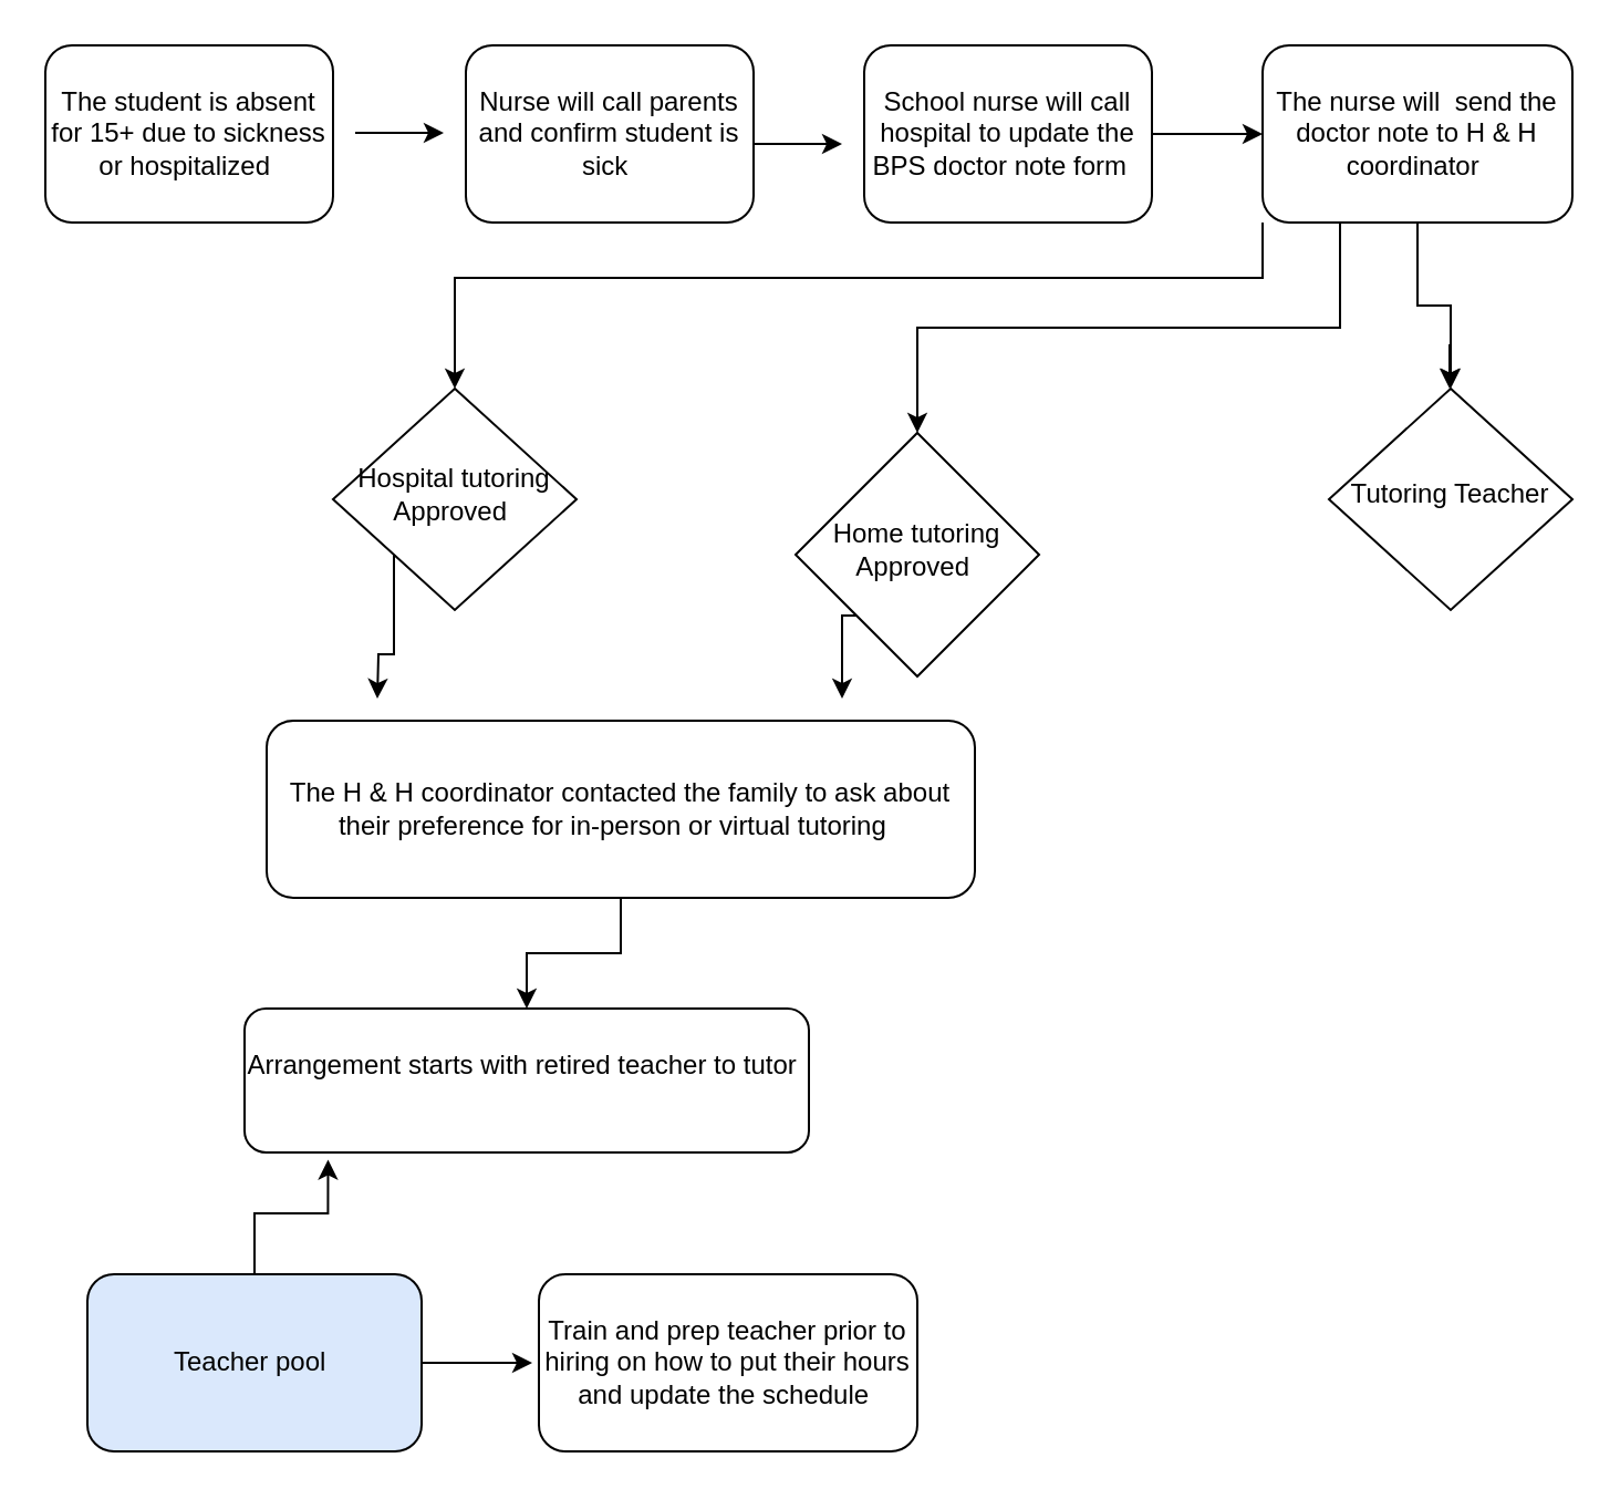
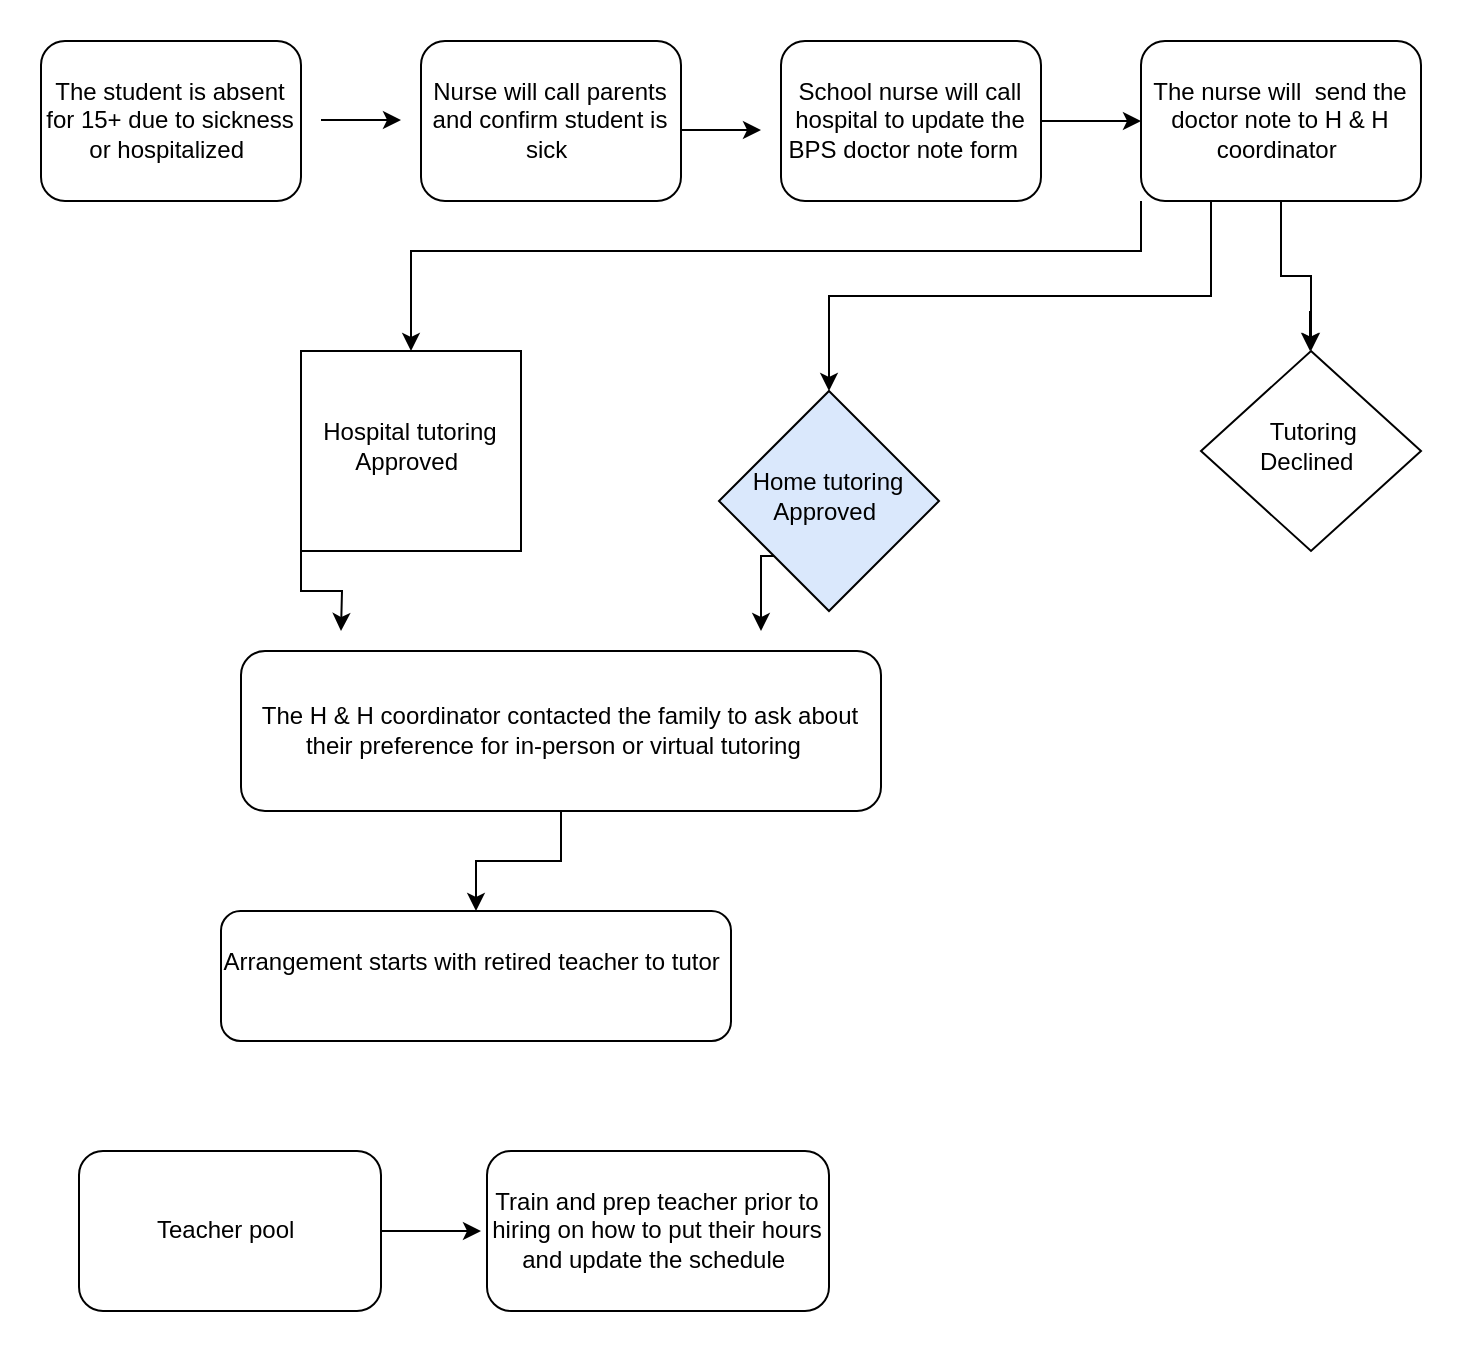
  <mxCell id="0" />
  <mxCell id="1" parent="0" />
  <mxCell id="2" style="edgeStyle=orthogonalEdgeStyle;rounded=0;orthogonalLoop=1;jettySize=auto;html=1;" edge="1" parent="1" source="5" target="14"><mxGeometry relative="1" as="geometry" /></mxCell>
  <mxCell id="3" style="edgeStyle=orthogonalEdgeStyle;rounded=0;orthogonalLoop=1;jettySize=auto;html=1;exitX=0.25;exitY=1;exitDx=0;exitDy=0;" edge="1" parent="1" source="5" target="7"><mxGeometry relative="1" as="geometry" /></mxCell>
  <mxCell id="4" style="edgeStyle=orthogonalEdgeStyle;rounded=0;orthogonalLoop=1;jettySize=auto;html=1;exitX=0;exitY=1;exitDx=0;exitDy=0;entryX=0.5;entryY=0;entryDx=0;entryDy=0;" edge="1" parent="1" source="5" target="16"><mxGeometry relative="1" as="geometry"><Array as="points"><mxPoint x="570" y="125" /><mxPoint x="205" y="125" /></Array></mxGeometry></mxCell>
  <mxCell id="5" value="The nurse will&amp;nbsp; send the doctor note to H &amp;amp; H coordinator&amp;nbsp;" style="rounded=1;whiteSpace=wrap;html=1;fontSize=12;glass=0;strokeWidth=1;shadow=0;" parent="1" vertex="1"><mxGeometry x="570" y="20" width="140" height="80" as="geometry" /></mxCell>
  <mxCell id="6" style="edgeStyle=orthogonalEdgeStyle;rounded=0;orthogonalLoop=1;jettySize=auto;html=1;exitX=0;exitY=1;exitDx=0;exitDy=0;" edge="1" parent="1" source="7"><mxGeometry relative="1" as="geometry"><mxPoint x="380" y="315" as="targetPoint" /></mxGeometry></mxCell>
- <mxCell id="7" value="Home tutoring Approved&amp;nbsp;" style="rhombus;whiteSpace=wrap;html=1;shadow=0;fontFamily=Helvetica;fontSize=12;align=center;strokeWidth=1;spacing=6;spacingTop=-4;" parent="1" vertex="1"><mxGeometry x="359" y="195" width="110" height="110" as="geometry" /></mxCell>
+ <mxCell id="7" value="Home tutoring Approved&amp;nbsp;" style="rhombus;whiteSpace=wrap;html=1;shadow=0;fontFamily=Helvetica;fontSize=12;align=center;strokeWidth=1;spacing=6;spacingTop=-4;fillColor=#dae8fc;" parent="1" vertex="1"><mxGeometry x="359" y="195" width="110" height="110" as="geometry" /></mxCell>
  <mxCell id="8" value="The student is absent for 15+ due to sickness or hospitalized&amp;nbsp;" style="rounded=1;whiteSpace=wrap;html=1;fontSize=12;glass=0;strokeWidth=1;shadow=0;" vertex="1" parent="1"><mxGeometry x="20" y="20" width="130" height="80" as="geometry" /></mxCell>
  <mxCell id="9" value="Nurse will call parents and confirm student is sick&amp;nbsp;" style="rounded=1;whiteSpace=wrap;html=1;fontSize=12;glass=0;strokeWidth=1;shadow=0;" vertex="1" parent="1"><mxGeometry x="210" y="20" width="130" height="80" as="geometry" /></mxCell>
  <mxCell id="10" value="" style="edgeStyle=orthogonalEdgeStyle;rounded=0;orthogonalLoop=1;jettySize=auto;html=1;" edge="1" parent="1" source="11" target="5"><mxGeometry relative="1" as="geometry" /></mxCell>
  <mxCell id="11" value="School nurse will call hospital to update the BPS doctor note form&amp;nbsp;&amp;nbsp;" style="rounded=1;whiteSpace=wrap;html=1;fontSize=12;glass=0;strokeWidth=1;shadow=0;" vertex="1" parent="1"><mxGeometry x="390" y="20" width="130" height="80" as="geometry" /></mxCell>
  <mxCell id="12" value="" style="endArrow=classic;html=1;rounded=0;" edge="1" parent="1"><mxGeometry width="50" height="50" relative="1" as="geometry"><mxPoint x="160" y="59.5" as="sourcePoint" /><mxPoint x="200" y="59.5" as="targetPoint" /></mxGeometry></mxCell>
  <mxCell id="13" value="" style="endArrow=classic;html=1;rounded=0;" edge="1" parent="1"><mxGeometry width="50" height="50" relative="1" as="geometry"><mxPoint x="340" y="64.5" as="sourcePoint" /><mxPoint x="380" y="64.5" as="targetPoint" /></mxGeometry></mxCell>
- <mxCell id="14" value="&amp;nbsp;Tutoring Teacher&amp;nbsp;" style="rhombus;whiteSpace=wrap;html=1;shadow=0;fontFamily=Helvetica;fontSize=12;align=center;strokeWidth=1;spacing=6;spacingTop=-4;" vertex="1" parent="1"><mxGeometry x="600" y="175" width="110" height="100" as="geometry" /></mxCell>
+ <mxCell id="14" value="&amp;nbsp;Tutoring Declined&amp;nbsp;" style="rhombus;whiteSpace=wrap;html=1;shadow=0;fontFamily=Helvetica;fontSize=12;align=center;strokeWidth=1;spacing=6;spacingTop=-4;" vertex="1" parent="1"><mxGeometry x="600" y="175" width="110" height="100" as="geometry" /></mxCell>
  <mxCell id="15" style="edgeStyle=orthogonalEdgeStyle;rounded=0;orthogonalLoop=1;jettySize=auto;html=1;exitX=0;exitY=1;exitDx=0;exitDy=0;" edge="1" parent="1" source="16"><mxGeometry relative="1" as="geometry"><mxPoint x="170" y="315" as="targetPoint" /></mxGeometry></mxCell>
- <mxCell id="16" value="Hospital tutoring Approved&amp;nbsp;" style="rhombus;whiteSpace=wrap;html=1;shadow=0;fontFamily=Helvetica;fontSize=12;align=center;strokeWidth=1;spacing=6;spacingTop=-4;" vertex="1" parent="1"><mxGeometry x="150" y="175" width="110" height="100" as="geometry" /></mxCell>
+ <mxCell id="16" value="Hospital tutoring Approved&amp;nbsp;" style="whiteSpace=wrap;html=1;shadow=0;fontFamily=Helvetica;fontSize=12;align=center;strokeWidth=1;spacing=6;spacingTop=-4;rounded=0;" vertex="1" parent="1"><mxGeometry x="150" y="175" width="110" height="100" as="geometry" /></mxCell>
  <mxCell id="17" value="" style="endArrow=classic;html=1;rounded=0;" edge="1" parent="1"><mxGeometry width="50" height="50" relative="1" as="geometry"><mxPoint x="654.5" y="155" as="sourcePoint" /><mxPoint x="654.5" y="175" as="targetPoint" /></mxGeometry></mxCell>
  <mxCell id="18" style="edgeStyle=orthogonalEdgeStyle;rounded=0;orthogonalLoop=1;jettySize=auto;html=1;exitX=0.5;exitY=1;exitDx=0;exitDy=0;entryX=0.5;entryY=0;entryDx=0;entryDy=0;" edge="1" parent="1" source="19" target="23"><mxGeometry relative="1" as="geometry" /></mxCell>
  <mxCell id="19" value="The H &amp;amp; H coordinator contacted the family to ask about their preference for in-person or virtual tutoring&amp;nbsp;&amp;nbsp;" style="rounded=1;whiteSpace=wrap;html=1;fontSize=12;glass=0;strokeWidth=1;shadow=0;" vertex="1" parent="1"><mxGeometry x="120" y="325" width="320" height="80" as="geometry" /></mxCell>
  <mxCell id="20" style="edgeStyle=orthogonalEdgeStyle;rounded=0;orthogonalLoop=1;jettySize=auto;html=1;" edge="1" parent="1" source="21"><mxGeometry relative="1" as="geometry"><mxPoint x="240" y="615" as="targetPoint" /></mxGeometry></mxCell>
- <mxCell id="21" value="Teacher pool&amp;nbsp;" style="rounded=1;whiteSpace=wrap;html=1;fontSize=12;glass=0;strokeWidth=1;shadow=0;fillColor=#dae8fc;" vertex="1" parent="1"><mxGeometry x="39" y="575" width="151" height="80" as="geometry" /></mxCell>
+ <mxCell id="21" value="Teacher pool&amp;nbsp;" style="rounded=1;whiteSpace=wrap;html=1;fontSize=12;glass=0;strokeWidth=1;shadow=0;" vertex="1" parent="1"><mxGeometry x="39" y="575" width="151" height="80" as="geometry" /></mxCell>
  <mxCell id="22" value="Train and prep teacher prior to hiring on how to put their hours and update the schedule&amp;nbsp;" style="rounded=1;whiteSpace=wrap;html=1;fontSize=12;glass=0;strokeWidth=1;shadow=0;" vertex="1" parent="1"><mxGeometry x="243" y="575" width="171" height="80" as="geometry" /></mxCell>
  <mxCell id="23" value="Arrangement starts with retired teacher to tutor&amp;nbsp; &amp;nbsp;" style="rounded=1;whiteSpace=wrap;html=1;fontSize=12;glass=0;strokeWidth=1;shadow=0;" vertex="1" parent="1"><mxGeometry x="110" y="455" width="255" height="65" as="geometry" /></mxCell>
- <mxCell id="24" style="edgeStyle=orthogonalEdgeStyle;rounded=0;orthogonalLoop=1;jettySize=auto;html=1;exitX=0.5;exitY=0;exitDx=0;exitDy=0;entryX=0.148;entryY=1.05;entryDx=0;entryDy=0;entryPerimeter=0;" edge="1" parent="1" source="21" target="23"><mxGeometry relative="1" as="geometry" /></mxCell>
